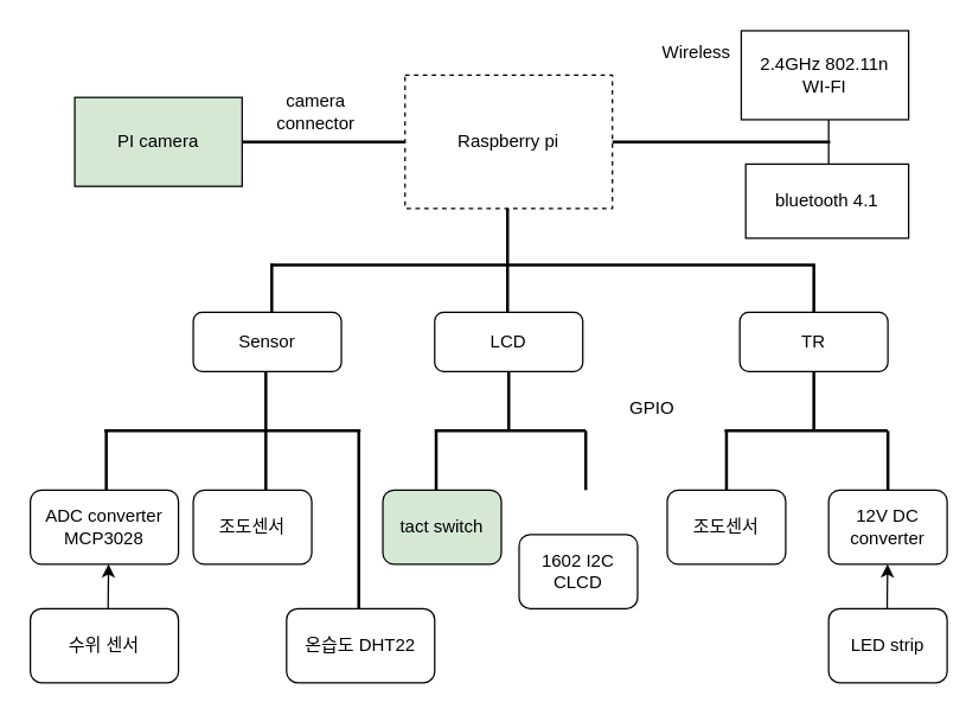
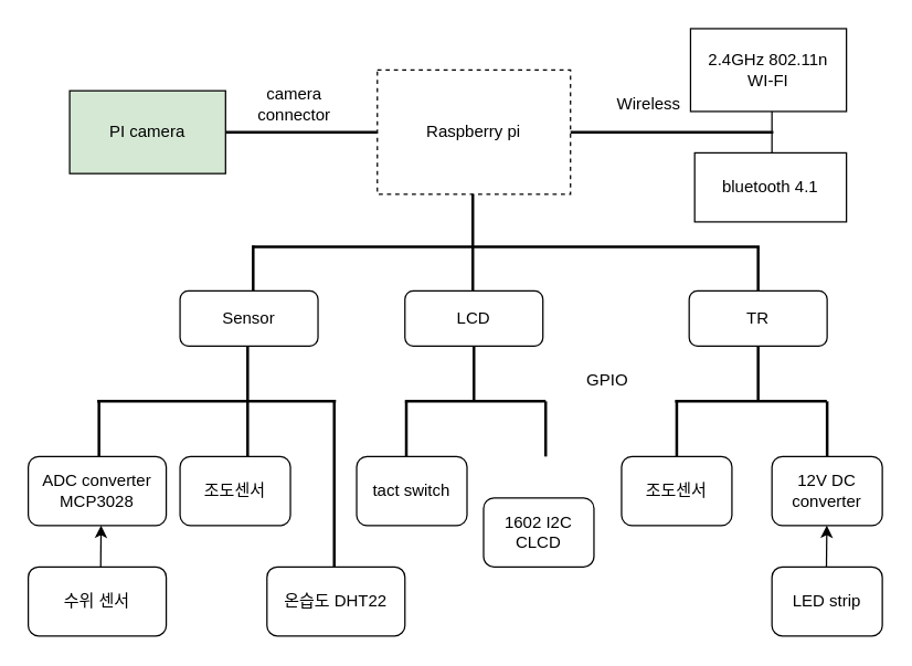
  <mxCell id="0" />
  <mxCell id="1" parent="0" />
  <mxCell id="2" value="Raspberry pi" style="rounded=0;whiteSpace=wrap;html=1;dashed=1;" vertex="1" parent="1"><mxGeometry x="273" y="50" width="140" height="90" as="geometry" /></mxCell>
  <mxCell id="3" value="GPIO" style="text;html=1;strokeColor=none;fillColor=none;align=center;verticalAlign=middle;whiteSpace=wrap;rounded=0;" vertex="1" parent="1"><mxGeometry x="420" y="265" width="40" height="20" as="geometry" /></mxCell>
  <mxCell id="4" value="Sensor" style="rounded=1;whiteSpace=wrap;html=1;" vertex="1" parent="1"><mxGeometry x="130" y="210" width="100" height="40" as="geometry" /></mxCell>
  <mxCell id="5" value="LCD" style="rounded=1;whiteSpace=wrap;html=1;" vertex="1" parent="1"><mxGeometry x="293" y="210" width="100" height="40" as="geometry" /></mxCell>
  <mxCell id="6" value="TR" style="rounded=1;whiteSpace=wrap;html=1;" vertex="1" parent="1"><mxGeometry x="499" y="210" width="100" height="40" as="geometry" /></mxCell>
  <mxCell id="7" value="ADC converter&lt;br&gt;MCP3028" style="rounded=1;whiteSpace=wrap;html=1;" vertex="1" parent="1"><mxGeometry x="20" y="330" width="100" height="50" as="geometry" /></mxCell>
  <mxCell id="8" value="수위 센서" style="rounded=1;whiteSpace=wrap;html=1;" vertex="1" parent="1"><mxGeometry x="20" y="410" width="100" height="50" as="geometry" /></mxCell>
  <mxCell id="9" value="" style="endArrow=classic;html=1;" edge="1" parent="1"><mxGeometry width="50" height="50" relative="1" as="geometry"><mxPoint x="72.5" y="410" as="sourcePoint" /><mxPoint x="72.79" y="380" as="targetPoint" /></mxGeometry></mxCell>
  <mxCell id="10" value="조도센서" style="rounded=1;whiteSpace=wrap;html=1;" vertex="1" parent="1"><mxGeometry x="130" y="330" width="80" height="50" as="geometry" /></mxCell>
  <mxCell id="11" value="온습도 DHT22" style="rounded=1;whiteSpace=wrap;html=1;" vertex="1" parent="1"><mxGeometry x="193" y="410" width="100" height="50" as="geometry" /></mxCell>
  <mxCell id="12" value="" style="line;strokeWidth=2;direction=south;html=1;" vertex="1" parent="1"><mxGeometry x="175" y="250" width="8" height="80" as="geometry" /></mxCell>
  <mxCell id="13" value="" style="line;strokeWidth=2;html=1;" vertex="1" parent="1"><mxGeometry x="70" y="285" width="173" height="10" as="geometry" /></mxCell>
  <mxCell id="14" value="" style="line;strokeWidth=2;direction=south;html=1;" vertex="1" parent="1"><mxGeometry x="70" y="290" width="2.5" height="40" as="geometry" /></mxCell>
  <mxCell id="15" value="" style="line;strokeWidth=2;direction=south;html=1;" vertex="1" parent="1"><mxGeometry x="238" y="290" width="7.5" height="120" as="geometry" /></mxCell>
  <mxCell id="16" value="" style="line;strokeWidth=2;direction=south;html=1;" vertex="1" parent="1"><mxGeometry x="340" y="140" width="4.38" height="70" as="geometry" /></mxCell>
  <mxCell id="17" value="" style="line;strokeWidth=2;html=1;" vertex="1" parent="1"><mxGeometry x="183" y="170" width="367" height="16" as="geometry" /></mxCell>
  <mxCell id="18" value="" style="line;strokeWidth=2;direction=south;html=1;" vertex="1" parent="1"><mxGeometry x="175" y="177" width="16" height="33" as="geometry" /></mxCell>
  <mxCell id="19" value="" style="line;strokeWidth=2;direction=south;html=1;" vertex="1" parent="1"><mxGeometry x="544" y="178" width="10" height="32" as="geometry" /></mxCell>
  <mxCell id="20" value="" style="line;strokeWidth=2;direction=south;html=1;" vertex="1" parent="1"><mxGeometry x="338" y="250" width="10" height="40" as="geometry" /></mxCell>
  <mxCell id="21" value="" style="line;strokeWidth=2;html=1;" vertex="1" parent="1"><mxGeometry x="293" y="285" width="102" height="10" as="geometry" /></mxCell>
  <mxCell id="22" value="" style="line;strokeWidth=2;direction=south;html=1;" vertex="1" parent="1"><mxGeometry x="289" y="290" width="10" height="40" as="geometry" /></mxCell>
  <mxCell id="23" value="" style="line;strokeWidth=2;direction=south;html=1;" vertex="1" parent="1"><mxGeometry x="390" y="290" width="10" height="40" as="geometry" /></mxCell>
- <mxCell id="24" value="tact switch" style="rounded=1;whiteSpace=wrap;html=1;fillColor=#d5e8d4;" vertex="1" parent="1"><mxGeometry x="258" y="330" width="80" height="50" as="geometry" /></mxCell>
+ <mxCell id="24" value="tact switch" style="rounded=1;whiteSpace=wrap;html=1;" vertex="1" parent="1"><mxGeometry x="258" y="330" width="80" height="50" as="geometry" /></mxCell>
  <mxCell id="25" value="1602 I2C CLCD" style="rounded=1;whiteSpace=wrap;html=1;" vertex="1" parent="1"><mxGeometry x="350" y="360" width="80" height="50" as="geometry" /></mxCell>
  <mxCell id="26" value="" style="line;strokeWidth=2;direction=south;html=1;" vertex="1" parent="1"><mxGeometry x="544" y="250" width="10" height="40" as="geometry" /></mxCell>
  <mxCell id="27" value="" style="line;strokeWidth=2;html=1;" vertex="1" parent="1"><mxGeometry x="488.75" y="285" width="110" height="10" as="geometry" /></mxCell>
  <mxCell id="28" value="" style="line;strokeWidth=2;direction=south;html=1;" vertex="1" parent="1"><mxGeometry x="488.75" y="290" width="2.5" height="40" as="geometry" /></mxCell>
  <mxCell id="29" value="조도센서" style="rounded=1;whiteSpace=wrap;html=1;" vertex="1" parent="1"><mxGeometry x="450" y="330" width="80" height="50" as="geometry" /></mxCell>
  <mxCell id="30" value="" style="line;strokeWidth=2;direction=south;html=1;" vertex="1" parent="1"><mxGeometry x="594" y="290" width="10" height="40" as="geometry" /></mxCell>
  <mxCell id="31" value="12V DC converter" style="rounded=1;whiteSpace=wrap;html=1;" vertex="1" parent="1"><mxGeometry x="559" y="330" width="80" height="50" as="geometry" /></mxCell>
  <mxCell id="32" value="LED strip" style="rounded=1;whiteSpace=wrap;html=1;" vertex="1" parent="1"><mxGeometry x="559" y="410" width="80" height="50" as="geometry" /></mxCell>
  <mxCell id="33" value="" style="endArrow=classic;html=1;" edge="1" parent="1"><mxGeometry width="50" height="50" relative="1" as="geometry"><mxPoint x="598.5" y="410" as="sourcePoint" /><mxPoint x="598.79" y="380" as="targetPoint" /></mxGeometry></mxCell>
  <mxCell id="34" value="" style="line;strokeWidth=2;html=1;" vertex="1" parent="1"><mxGeometry x="413" y="90" width="147" height="10" as="geometry" /></mxCell>
  <mxCell id="35" value="" style="line;strokeWidth=2;html=1;" vertex="1" parent="1"><mxGeometry x="163" y="90" width="110" height="10" as="geometry" /></mxCell>
  <mxCell id="36" value="PI camera" style="rounded=0;whiteSpace=wrap;html=1;fillColor=#d5e8d4;" vertex="1" parent="1"><mxGeometry x="50" y="65" width="113" height="60" as="geometry" /></mxCell>
  <mxCell id="37" value="camera connector" style="text;html=1;strokeColor=none;fillColor=none;align=center;verticalAlign=middle;whiteSpace=wrap;rounded=0;" vertex="1" parent="1"><mxGeometry x="193" y="65" width="40" height="20" as="geometry" /></mxCell>
- <mxCell id="38" value="Wireless" style="text;html=1;strokeColor=none;fillColor=none;align=center;verticalAlign=middle;whiteSpace=wrap;rounded=0;" vertex="1" parent="1"><mxGeometry x="450" y="25" width="40" height="20" as="geometry" /></mxCell>
+ <mxCell id="38" value="Wireless" style="text;html=1;strokeColor=none;fillColor=none;align=center;verticalAlign=middle;whiteSpace=wrap;rounded=0;" vertex="1" parent="1"><mxGeometry x="450" y="65" width="40" height="20" as="geometry" /></mxCell>
  <mxCell id="39" value="2.4GHz 802.11n &lt;br&gt;WI-FI" style="rounded=0;whiteSpace=wrap;html=1;" vertex="1" parent="1"><mxGeometry x="500" y="20" width="113" height="60" as="geometry" /></mxCell>
  <mxCell id="40" value="" style="endArrow=none;html=1;" edge="1" parent="1"><mxGeometry width="50" height="50" relative="1" as="geometry"><mxPoint x="559" y="110" as="sourcePoint" /><mxPoint x="559" y="80" as="targetPoint" /></mxGeometry></mxCell>
  <mxCell id="41" value="bluetooth 4.1" style="rounded=0;whiteSpace=wrap;html=1;" vertex="1" parent="1"><mxGeometry x="503" y="110" width="110" height="50" as="geometry" /></mxCell>
